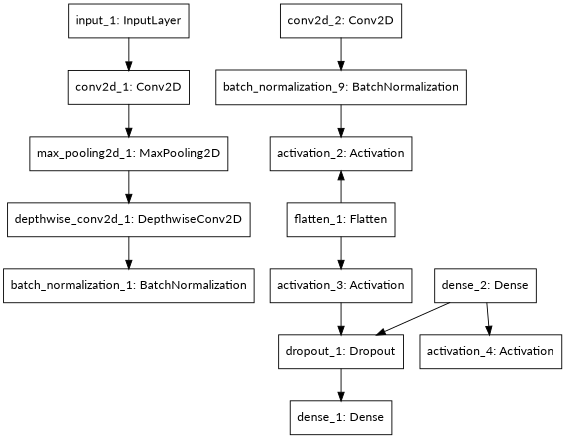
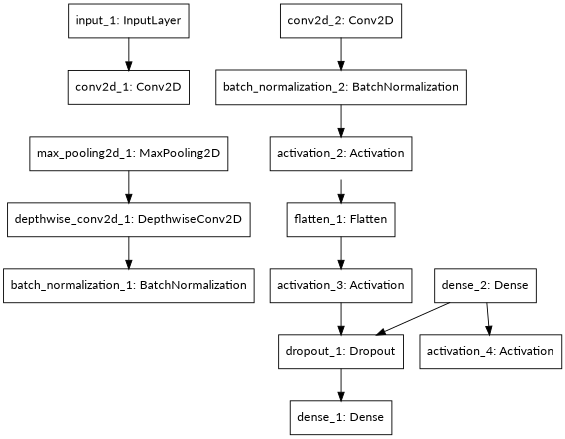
  digraph {
    concentrate=True
    fontname=Lato
    rankdir=TB
    node [fontname=Lato shape=record]
    edge [fontname=Lato]
    n1 [height=0.51389 label="input_1: InputLayer" width=1.7829]
    n2 [height=0.51389 label="conv2d_1: Conv2D" width=1.7507]
    n3 [height=0.51389 label="max_pooling2d_1: MaxPooling2D" width=2.939]
    n4 [height=0.51389 label="depthwise_conv2d_1: DepthwiseConv2D" width=3.4678]
    n5 [height=0.51389 label="batch_normalization_1: BatchNormalization" width=3.6943]
    n6 [height=0.51389 label="conv2d_2: Conv2D" width=1.7507]
-   n7 [height=0.51389 label="batch_normalization_9: BatchNormalization" width=3.6943]
+   n7 [height=0.51389 label="batch_normalization_2: BatchNormalization" width=3.6943]
    n8 [height=0.51389 label="activation_2: Activation" width=2.1069]
    n9 [height=0.51389 label="flatten_1: Flatten" width=1.5561]
    n10 [height=0.51389 label="activation_3: Activation" width=2.1069]
    n11 [height=0.51389 label="dropout_1: Dropout" width=1.7722]
    n12 [height=0.51389 label="dense_1: Dense" width=1.4478]
    n13 [height=0.51389 label="dense_2: Dense" width=1.4478]
    n14 [height=0.51389 label="activation_4: Activation" width=2.1069]
    n1 -> n2
-   n2 -> n3
    n3 -> n4
    n4 -> n5
    n6 -> n7
    n7 -> n8
-   n9 -> n8
+   n8 -> n9
    n9 -> n10
    n10 -> n11
    n11 -> n12
    n13 -> n11
    n13 -> n14
  }
